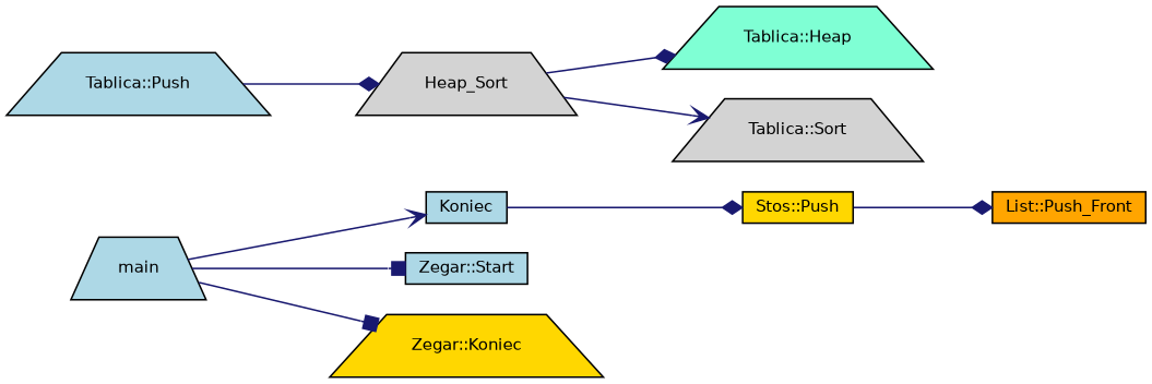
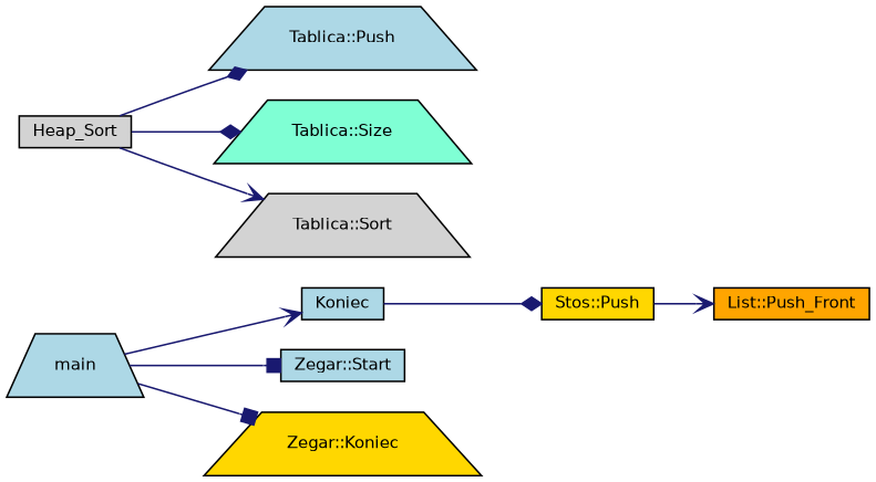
  digraph {
    rankdir=LR
    node [color=black fillcolor=lightblue fontname=Helvetica fontsize=10 shape=trapezium style=filled]
    edge [arrowhead=diamond color=midnightblue fontname=Helvetica fontsize=10 labelfontname=Helvetica labelfontsize=10 style=solid]
    n1 [fontcolor=black height=0.2 label=main width=0.4]
    n2 [height=0.2 label=Koniec shape=box width=0.4]
    n3 [height=0.2 label="Zegar::Start" shape=box width=0.4]
    n4 [fillcolor=gold height=0.2 label="Zegar::Koniec" width=0.4]
    n5 [fillcolor=gold height=0.2 label="Stos::Push" shape=box width=0.4]
    n6 [fillcolor=orange height=0.2 label="List::Push_Front" shape=box width=0.4]
    n7 [height=0.2 label="Tablica::Push" width=0.4]
-   n8 [fillcolor=lightgrey height=0.2 label=Heap_Sort width=0.4]
-   n9 [fillcolor=aquamarine height=0.2 label="Tablica::Heap" width=0.4]
+   n8 [fillcolor=lightgrey height=0.2 label=Heap_Sort shape=box width=0.4]
+   n9 [fillcolor=aquamarine height=0.2 label="Tablica::Size" width=0.4]
    n10 [fillcolor=lightgrey height=0.2 label="Tablica::Sort" width=0.4]
    n1 -> n2 [arrowhead=vee]
    n1 -> n3 [arrowhead=box]
    n1 -> n4 [arrowhead=box]
    n2 -> n5
-   n5 -> n6
-   n7 -> n8
+   n5 -> n6 [arrowhead=vee]
+   n8 -> n7
    n8 -> n9
    n8 -> n10 [arrowhead=vee]
  }
